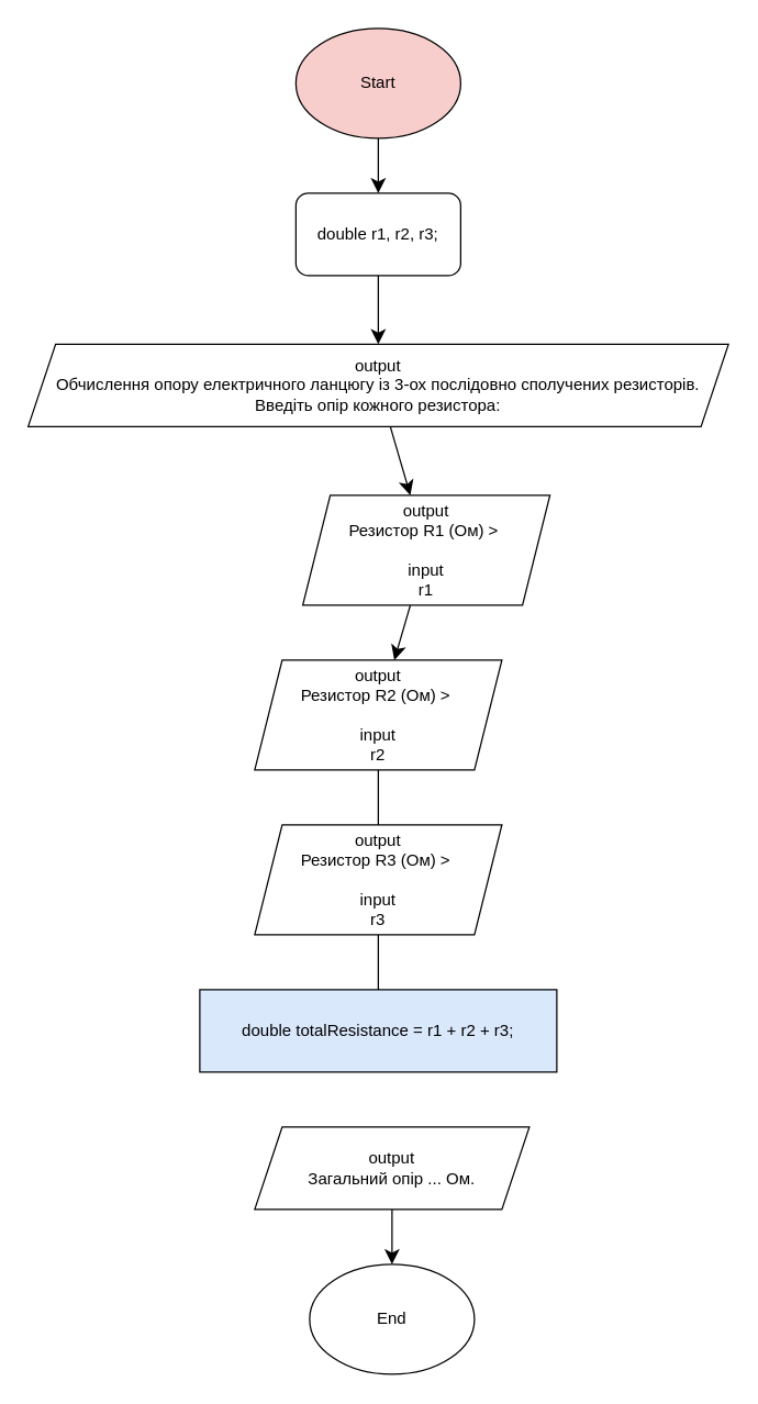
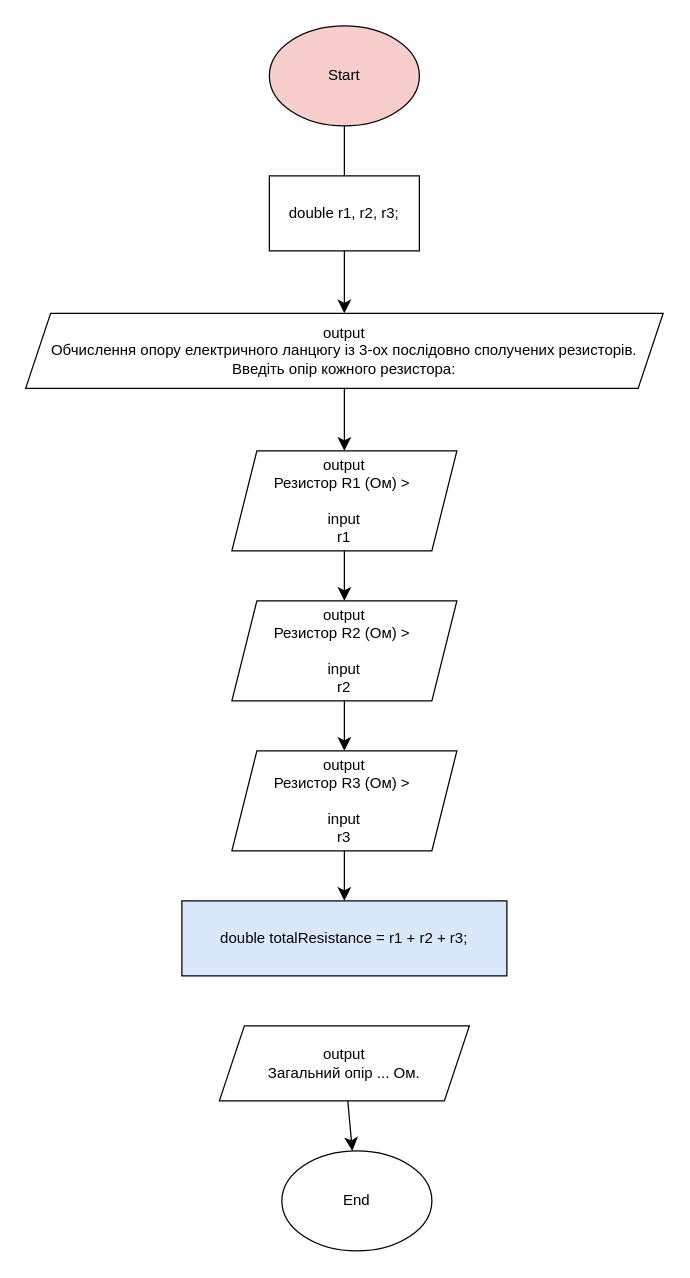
  <mxCell id="0" />
  <mxCell id="1" parent="0" />
- <mxCell id="2" value="" style="edgeStyle=none;curved=1;rounded=0;orthogonalLoop=1;jettySize=auto;html=1;fontSize=12;startSize=8;endSize=8;" edge="1" parent="1" source="3" target="8"><mxGeometry relative="1" as="geometry" /></mxCell>
+ <mxCell id="2" value="" style="edgeStyle=none;curved=1;rounded=0;orthogonalLoop=1;jettySize=auto;html=1;fontSize=12;startSize=8;endSize=8;endArrow=none;" edge="1" parent="1" source="3" target="8"><mxGeometry relative="1" as="geometry" /></mxCell>
  <mxCell id="3" value="Start" style="ellipse;whiteSpace=wrap;html=1;fillColor=#f8cecc;" vertex="1" parent="1"><mxGeometry x="215" y="20" width="120" height="80" as="geometry" /></mxCell>
  <mxCell id="4" value="End" style="ellipse;whiteSpace=wrap;html=1;" vertex="1" parent="1"><mxGeometry x="225" y="920" width="120" height="80" as="geometry" /></mxCell>
  <mxCell id="5" value="" style="edgeStyle=none;curved=1;rounded=0;orthogonalLoop=1;jettySize=auto;html=1;fontSize=12;startSize=8;endSize=8;" edge="1" parent="1" source="6" target="11"><mxGeometry relative="1" as="geometry" /></mxCell>
  <mxCell id="6" value="output&lt;br&gt;&lt;div&gt;Обчислення опору електричного ланцюгу із 3-ох послідовно сполучених резисторів.&lt;/div&gt;&lt;div&gt;Введіть опір кожного резистора:&lt;/div&gt;" style="shape=parallelogram;perimeter=parallelogramPerimeter;whiteSpace=wrap;html=1;fixedSize=1;" vertex="1" parent="1"><mxGeometry x="20" y="250" width="510" height="60" as="geometry" /></mxCell>
  <mxCell id="7" value="" style="edgeStyle=none;curved=1;rounded=0;orthogonalLoop=1;jettySize=auto;html=1;fontSize=12;startSize=8;endSize=8;" edge="1" parent="1" source="8" target="6"><mxGeometry relative="1" as="geometry" /></mxCell>
- <mxCell id="8" value="double r1, r2, r3;" style="whiteSpace=wrap;html=1;rounded=1;" vertex="1" parent="1"><mxGeometry x="215" y="140" width="120" height="60" as="geometry" /></mxCell>
+ <mxCell id="8" value="double r1, r2, r3;" style="rounded=0;whiteSpace=wrap;html=1;" vertex="1" parent="1"><mxGeometry x="215" y="140" width="120" height="60" as="geometry" /></mxCell>
  <mxCell id="9" value="double totalResistance = r1 + r2 + r3;" style="rounded=0;whiteSpace=wrap;html=1;fillColor=#dae8fc;" vertex="1" parent="1"><mxGeometry x="145" y="720" width="260" height="60" as="geometry" /></mxCell>
  <mxCell id="10" value="" style="edgeStyle=none;curved=1;rounded=0;orthogonalLoop=1;jettySize=auto;html=1;fontSize=12;startSize=8;endSize=8;" edge="1" parent="1" source="11" target="13"><mxGeometry relative="1" as="geometry" /></mxCell>
- <mxCell id="11" value="output&lt;br&gt;Резистор R1 (Ом) &amp;gt;&amp;nbsp;&lt;br&gt;&lt;br&gt;input&lt;br&gt;r1" style="shape=parallelogram;perimeter=parallelogramPerimeter;whiteSpace=wrap;html=1;fixedSize=1;" vertex="1" parent="1"><mxGeometry x="220" y="360" width="180" height="80" as="geometry" /></mxCell>
- <mxCell id="12" value="" style="edgeStyle=none;curved=1;rounded=0;orthogonalLoop=1;jettySize=auto;html=1;fontSize=12;startSize=8;endSize=8;endArrow=none;" edge="1" parent="1" source="13" target="15"><mxGeometry relative="1" as="geometry" /></mxCell>
+ <mxCell id="11" value="output&lt;br&gt;Резистор R1 (Ом) &amp;gt;&amp;nbsp;&lt;br&gt;&lt;br&gt;input&lt;br&gt;r1" style="shape=parallelogram;perimeter=parallelogramPerimeter;whiteSpace=wrap;html=1;fixedSize=1;" vertex="1" parent="1"><mxGeometry x="185" y="360" width="180" height="80" as="geometry" /></mxCell>
+ <mxCell id="12" value="" style="edgeStyle=none;curved=1;rounded=0;orthogonalLoop=1;jettySize=auto;html=1;fontSize=12;startSize=8;endSize=8;" edge="1" parent="1" source="13" target="15"><mxGeometry relative="1" as="geometry" /></mxCell>
  <mxCell id="13" value="output&lt;br&gt;Резистор R2 (Ом) &amp;gt;&amp;nbsp;&lt;br&gt;&lt;br&gt;input&lt;br&gt;r2" style="shape=parallelogram;perimeter=parallelogramPerimeter;whiteSpace=wrap;html=1;fixedSize=1;" vertex="1" parent="1"><mxGeometry x="185" y="480" width="180" height="80" as="geometry" /></mxCell>
- <mxCell id="14" value="" style="edgeStyle=none;curved=1;rounded=0;orthogonalLoop=1;jettySize=auto;html=1;fontSize=12;startSize=8;endSize=8;entryX=0.5;entryY=0;entryDx=0;entryDy=0;endArrow=none;" edge="1" parent="1" source="15" target="9"><mxGeometry relative="1" as="geometry" /></mxCell>
+ <mxCell id="14" value="" style="edgeStyle=none;curved=1;rounded=0;orthogonalLoop=1;jettySize=auto;html=1;fontSize=12;startSize=8;endSize=8;entryX=0.5;entryY=0;entryDx=0;entryDy=0;" edge="1" parent="1" source="15" target="9"><mxGeometry relative="1" as="geometry" /></mxCell>
  <mxCell id="15" value="output&lt;br&gt;Резистор R3 (Ом) &amp;gt;&amp;nbsp;&lt;br&gt;&lt;br&gt;input&lt;br&gt;r3" style="shape=parallelogram;perimeter=parallelogramPerimeter;whiteSpace=wrap;html=1;fixedSize=1;" vertex="1" parent="1"><mxGeometry x="185" y="600" width="180" height="80" as="geometry" /></mxCell>
  <mxCell id="16" value="" style="edgeStyle=none;curved=1;rounded=0;orthogonalLoop=1;jettySize=auto;html=1;fontSize=12;startSize=8;endSize=8;" edge="1" parent="1" source="17" target="4"><mxGeometry relative="1" as="geometry" /></mxCell>
- <mxCell id="17" value="output&lt;br&gt;Загальний опір ... Ом." style="shape=parallelogram;perimeter=parallelogramPerimeter;whiteSpace=wrap;html=1;fixedSize=1;" vertex="1" parent="1"><mxGeometry x="185" y="820" width="200" height="60" as="geometry" /></mxCell>
+ <mxCell id="17" value="output&lt;br&gt;Загальний опір ... Ом." style="shape=parallelogram;perimeter=parallelogramPerimeter;whiteSpace=wrap;html=1;fixedSize=1;" vertex="1" parent="1"><mxGeometry x="175" y="820" width="200" height="60" as="geometry" /></mxCell>
